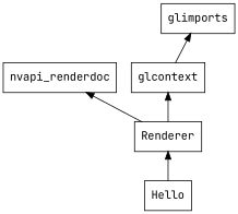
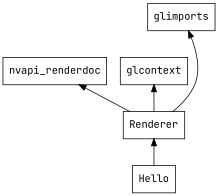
  digraph {
    fontname="JetBrains Mono"
    rankdir=BT
    node [fontname="JetBrains Mono" shape=record]
    edge [fontname="JetBrains Mono"]
    Hello
    Renderer
    n3 [label=nvapi_renderdoc]
    glcontext
    glimports
    Hello -> Renderer
    Renderer -> n3
    Renderer -> glcontext
-   glcontext -> glimports
+   Renderer -> glimports
  }
